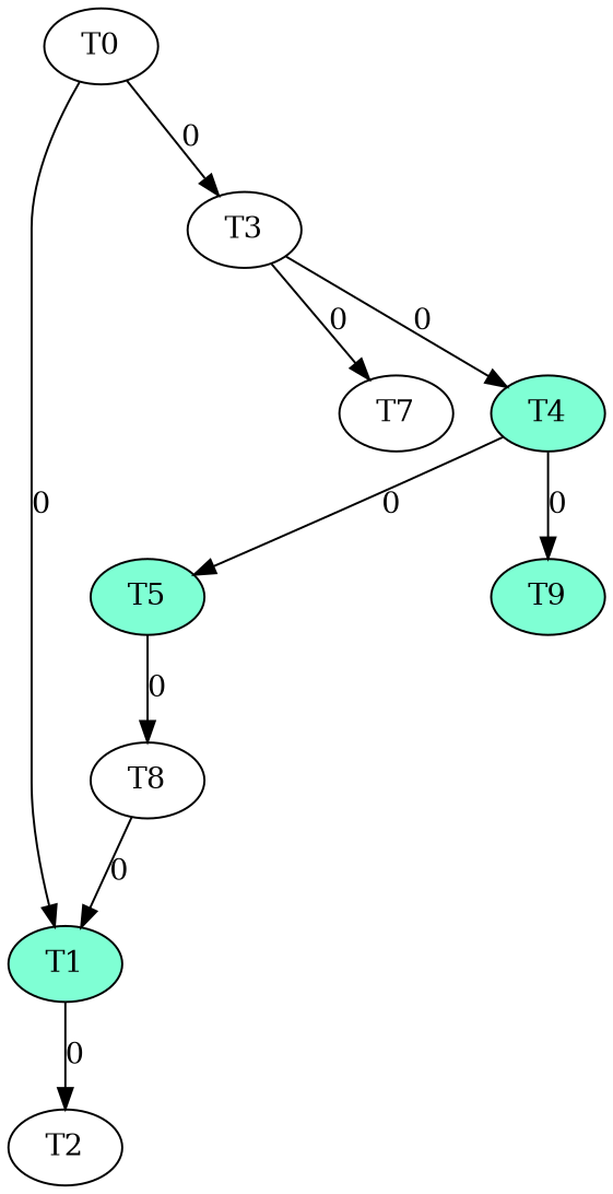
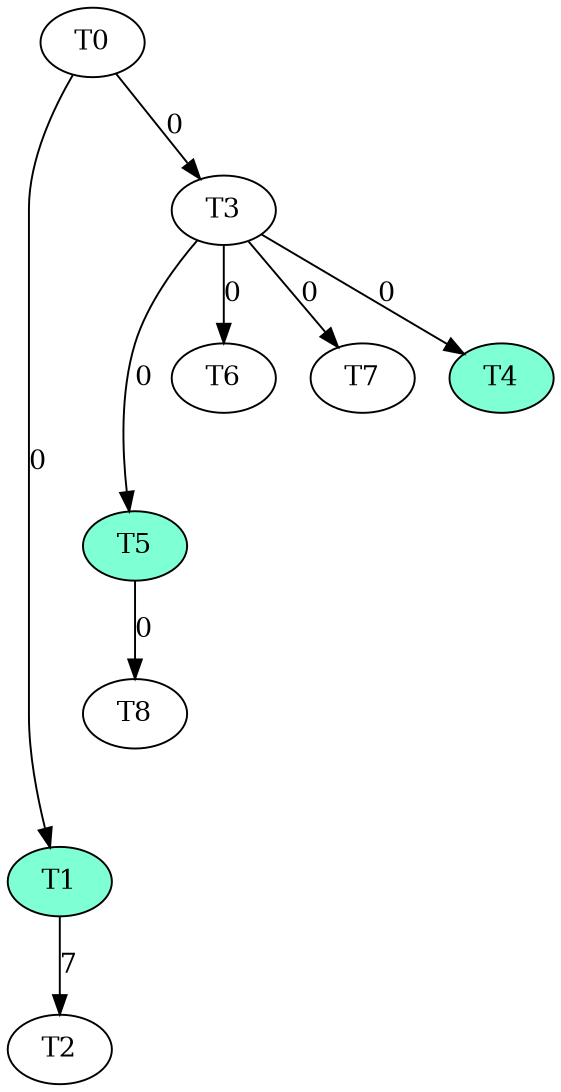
  digraph {
    node [fillcolor=white style=filled]
    n1 [label=T0]
    n2 [fillcolor=aquamarine label=T1]
    n3 [label=T3]
    n4 [label=T2]
    n5 [fillcolor=aquamarine label=T4]
    n6 [fillcolor=aquamarine label=T5]
+   n7 [label=T6]
    n8 [label=T7]
    n9 [label=T8]
-   n10 [fillcolor=aquamarine label=T9]
    n1 -> n2 [label=0]
    n1 -> n3 [label=0]
-   n2 -> n4 [label=0]
+   n2 -> n4 [label=7]
    n3 -> n5 [label=0]
-   n5 -> n6 [label=0]
+   n3 -> n6 [label=0]
+   n3 -> n7 [label=0]
    n3 -> n8 [label=0]
-   n5 -> n10 [label=0]
    n6 -> n9 [label=0]
-   n9 -> n2 [label=0]
  }
